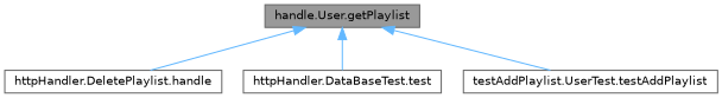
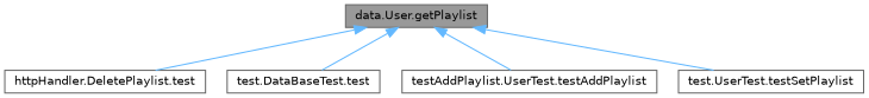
  digraph {
    rankdir=TB
    node [color=grey40 fillcolor=white fontname=Helvetica fontsize=10 shape=box style=filled]
    edge [color=steelblue1 dir=back fontname=Helvetica fontsize=10 labelfontname=Helvetica labelfontsize=10 style=solid]
-   n1 [color=gray40 fillcolor=grey60 fontcolor=black height=0.2 label="handle.User.getPlaylist" width=0.4]
-   n2 [height=0.2 label="httpHandler.DeletePlaylist.handle" width=0.4]
-   n3 [height=0.2 label="httpHandler.DataBaseTest.test" width=0.4]
+   n1 [color=gray40 fillcolor=grey60 fontcolor=black height=0.2 label="data.User.getPlaylist" width=0.4]
+   n2 [height=0.2 label="httpHandler.DeletePlaylist.test" width=0.4]
+   n3 [height=0.2 label="test.DataBaseTest.test" width=0.4]
    n4 [height=0.2 label="testAddPlaylist.UserTest.testAddPlaylist" width=0.4]
+   n5 [height=0.2 label="test.UserTest.testSetPlaylist" width=0.4]
    n1 -> n2
    n1 -> n3
    n1 -> n4
+   n1 -> n5
  }
